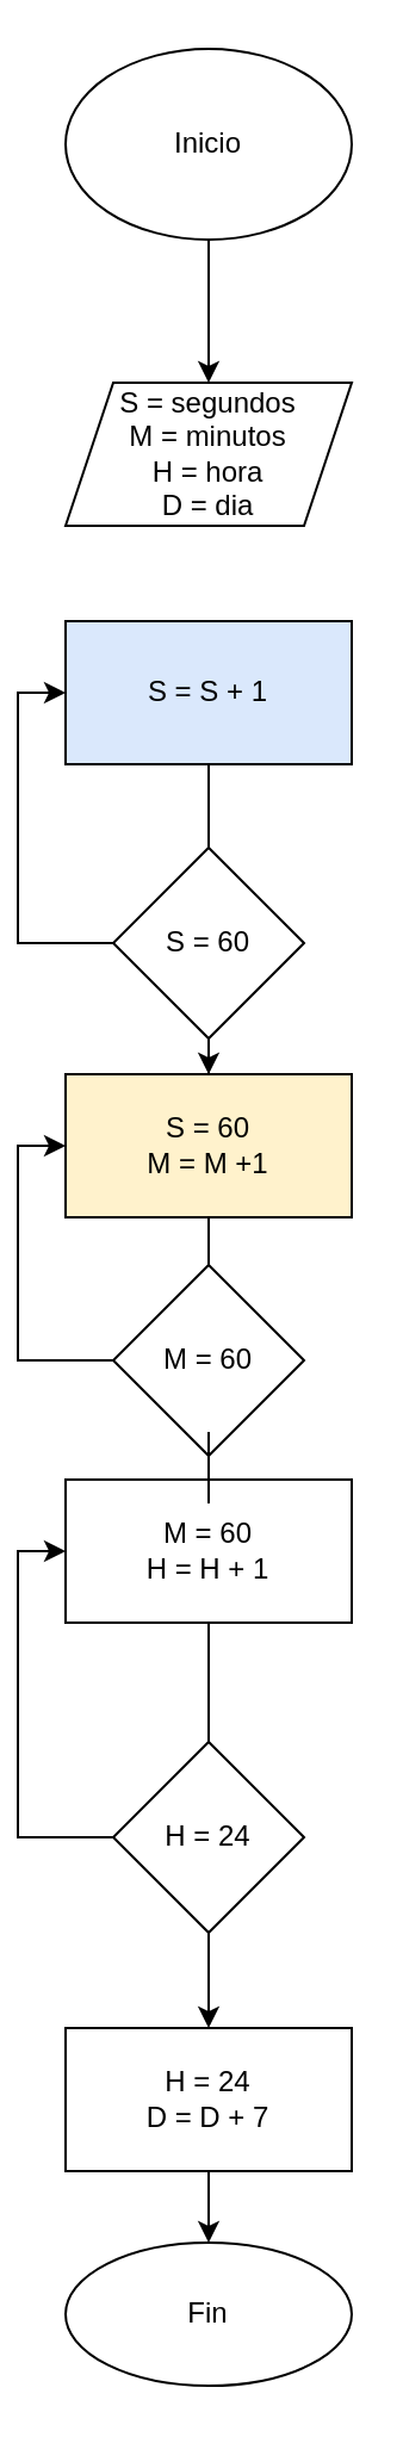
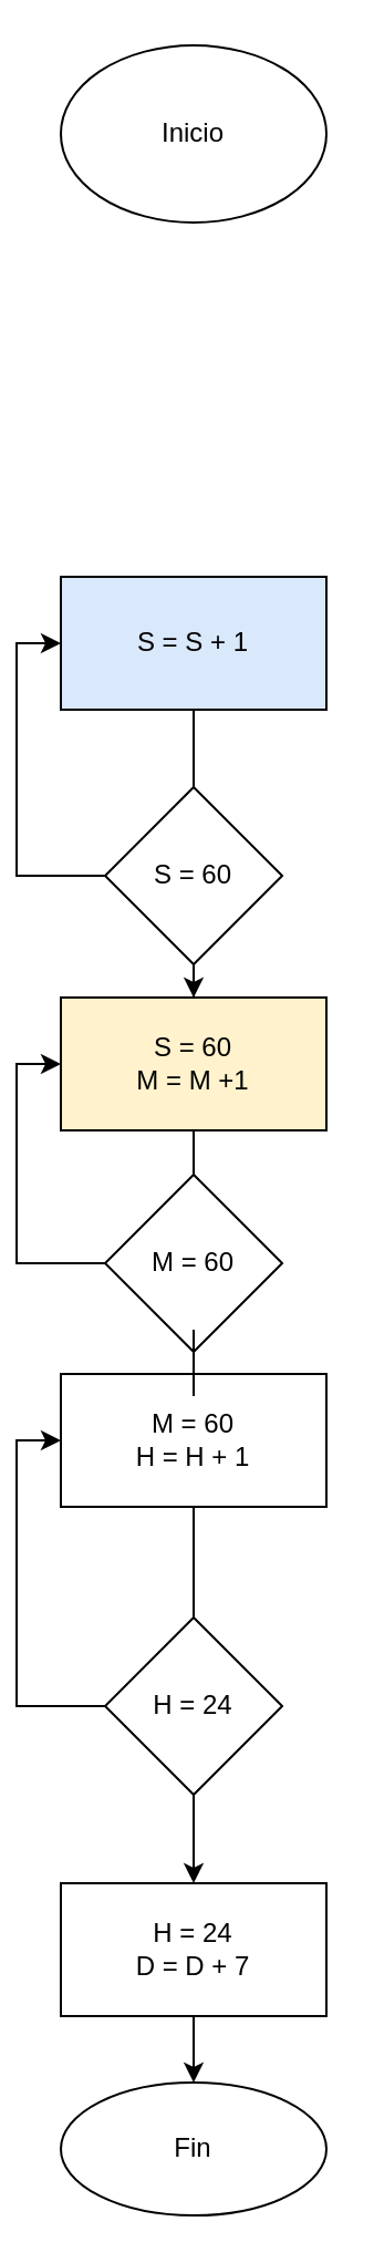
  <mxCell id="0" />
  <mxCell id="1" parent="0" />
- <mxCell id="2" value="" style="edgeStyle=orthogonalEdgeStyle;rounded=0;orthogonalLoop=1;jettySize=auto;html=1;" edge="1" parent="1" source="3" target="4"><mxGeometry relative="1" as="geometry" /></mxCell>
  <mxCell id="3" value="Inicio" style="ellipse;whiteSpace=wrap;html=1;" vertex="1" parent="1"><mxGeometry x="20" y="20" width="120" height="80" as="geometry" /></mxCell>
- <mxCell id="4" value="S = segundos&lt;br&gt;M = minutos&lt;br&gt;H = hora&lt;br&gt;D = dia" style="shape=parallelogram;perimeter=parallelogramPerimeter;whiteSpace=wrap;html=1;fixedSize=1;" vertex="1" parent="1"><mxGeometry x="20" y="160" width="120" height="60" as="geometry" /></mxCell>
  <mxCell id="5" value="" style="edgeStyle=orthogonalEdgeStyle;rounded=0;orthogonalLoop=1;jettySize=auto;html=1;startArrow=none;" edge="1" parent="1" source="14" target="8"><mxGeometry relative="1" as="geometry" /></mxCell>
  <mxCell id="6" value="S = S + 1" style="whiteSpace=wrap;html=1;direction=west;fillColor=#dae8fc;" vertex="1" parent="1"><mxGeometry x="20" y="260" width="120" height="60" as="geometry" /></mxCell>
  <mxCell id="7" value="" style="edgeStyle=orthogonalEdgeStyle;rounded=0;orthogonalLoop=1;jettySize=auto;html=1;startArrow=none;" edge="1" parent="1" source="19" target="10"><mxGeometry relative="1" as="geometry"><Array as="points"><mxPoint x="80" y="760" /><mxPoint x="80" y="760" /></Array></mxGeometry></mxCell>
  <mxCell id="8" value="S = 60&lt;br&gt;M = M +1" style="whiteSpace=wrap;html=1;fillColor=#fff2cc;" vertex="1" parent="1"><mxGeometry x="20" y="450" width="120" height="60" as="geometry" /></mxCell>
  <mxCell id="9" value="" style="edgeStyle=orthogonalEdgeStyle;rounded=0;orthogonalLoop=1;jettySize=auto;html=1;" edge="1" parent="1" source="10" target="11"><mxGeometry relative="1" as="geometry" /></mxCell>
  <mxCell id="10" value="H = 24&lt;br&gt;D = D + 7" style="whiteSpace=wrap;html=1;" vertex="1" parent="1"><mxGeometry x="20" y="850" width="120" height="60" as="geometry" /></mxCell>
  <mxCell id="11" value="Fin" style="ellipse;whiteSpace=wrap;html=1;" vertex="1" parent="1"><mxGeometry x="20" y="940" width="120" height="60" as="geometry" /></mxCell>
  <mxCell id="12" value="" style="edgeStyle=orthogonalEdgeStyle;rounded=0;orthogonalLoop=1;jettySize=auto;html=1;endArrow=none;" edge="1" parent="1" source="8" target="14"><mxGeometry relative="1" as="geometry"><mxPoint x="80" y="470" as="sourcePoint" /><mxPoint x="80" y="390" as="targetPoint" /><Array as="points"><mxPoint x="80" y="430" /></Array></mxGeometry></mxCell>
  <mxCell id="13" style="edgeStyle=orthogonalEdgeStyle;rounded=0;orthogonalLoop=1;jettySize=auto;html=1;exitX=0;exitY=0.5;exitDx=0;exitDy=0;entryX=1;entryY=0.5;entryDx=0;entryDy=0;" edge="1" parent="1" source="14" target="6"><mxGeometry relative="1" as="geometry" /></mxCell>
  <mxCell id="14" value="S = 60" style="rhombus;whiteSpace=wrap;html=1;" vertex="1" parent="1"><mxGeometry x="40" y="355" width="80" height="80" as="geometry" /></mxCell>
  <mxCell id="15" value="" style="edgeStyle=orthogonalEdgeStyle;rounded=0;orthogonalLoop=1;jettySize=auto;html=1;endArrow=none;entryX=0.5;entryY=0;entryDx=0;entryDy=0;" edge="1" parent="1" source="14" target="6"><mxGeometry relative="1" as="geometry"><mxPoint x="80" y="390" as="sourcePoint" /><mxPoint x="84" y="520" as="targetPoint" /><Array as="points" /></mxGeometry></mxCell>
  <mxCell id="16" style="edgeStyle=orthogonalEdgeStyle;rounded=0;orthogonalLoop=1;jettySize=auto;html=1;entryX=0;entryY=0.5;entryDx=0;entryDy=0;exitX=0;exitY=0.5;exitDx=0;exitDy=0;" edge="1" parent="1" source="17" target="8"><mxGeometry relative="1" as="geometry"><mxPoint x="-10" y="530" as="targetPoint" /></mxGeometry></mxCell>
  <mxCell id="17" value="M = 60" style="rhombus;whiteSpace=wrap;html=1;" vertex="1" parent="1"><mxGeometry x="40" y="530" width="80" height="80" as="geometry" /></mxCell>
  <mxCell id="18" value="" style="edgeStyle=orthogonalEdgeStyle;rounded=0;orthogonalLoop=1;jettySize=auto;html=1;endArrow=none;" edge="1" parent="1" source="8" target="17"><mxGeometry relative="1" as="geometry"><mxPoint x="80" y="560" as="sourcePoint" /><mxPoint x="80" y="770" as="targetPoint" /></mxGeometry></mxCell>
  <mxCell id="19" value="M = 60&lt;br&gt;H = H + 1" style="rounded=0;whiteSpace=wrap;html=1;" vertex="1" parent="1"><mxGeometry x="20" y="620" width="120" height="60" as="geometry" /></mxCell>
  <mxCell id="20" value="" style="edgeStyle=orthogonalEdgeStyle;rounded=0;orthogonalLoop=1;jettySize=auto;html=1;startArrow=none;endArrow=none;" edge="1" parent="1" source="17" target="19"><mxGeometry relative="1" as="geometry"><mxPoint x="80" y="610" as="sourcePoint" /><mxPoint x="80" y="850" as="targetPoint" /><Array as="points" /></mxGeometry></mxCell>
  <mxCell id="21" style="edgeStyle=orthogonalEdgeStyle;rounded=0;orthogonalLoop=1;jettySize=auto;html=1;entryX=0;entryY=0.5;entryDx=0;entryDy=0;exitX=0;exitY=0.5;exitDx=0;exitDy=0;" edge="1" parent="1" source="22" target="19"><mxGeometry relative="1" as="geometry" /></mxCell>
  <mxCell id="22" value="H = 24" style="rhombus;whiteSpace=wrap;html=1;" vertex="1" parent="1"><mxGeometry x="40" y="730" width="80" height="80" as="geometry" /></mxCell>
